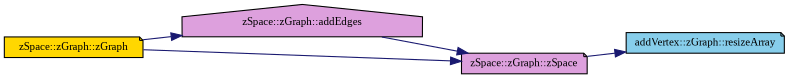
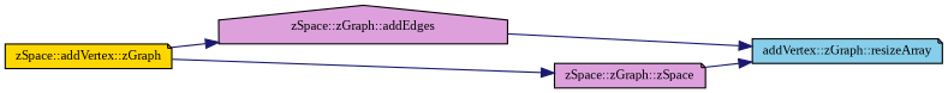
  digraph {
    fontname="Liberation Serif"
    rankdir=RL
    node [color=black fillcolor=plum fontname="Liberation Serif" fontsize=10 shape=note style=filled]
    edge [color=midnightblue dir=back fontname="Liberation Serif" fontsize=10 labelfontname=Helvetica labelfontsize=10 style=solid]
    n1 [fillcolor=skyblue fontcolor=black height=0.2 label="addVertex::zGraph::resizeArray" width=0.4]
    n2 [height=0.2 label="zSpace::zGraph::zSpace" width=0.4]
    n3 [height=0.2 label="zSpace::zGraph::addEdges" shape=house width=0.4]
-   n4 [fillcolor=gold height=0.2 label="zSpace::zGraph::zGraph" width=0.4]
+   n4 [fillcolor=gold height=0.2 label="zSpace::addVertex::zGraph" width=0.4]
    n1 -> n2
-   n2 -> n3
+   n1 -> n3
    n2 -> n4
    n3 -> n4
  }
